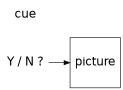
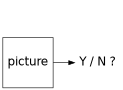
  digraph {
    rankdir=LR
    node [fontname=Helvetica fontsize=20 shape=none]
    picture [shape=square width=1]
    n2 [label="Y / N ?" width=1]
-   cue [width=1]
    invis [style=invis width=1 shape=""]
-   n2 -> picture
-   cue -> invis [style=invis]
+   picture -> n2
  }
